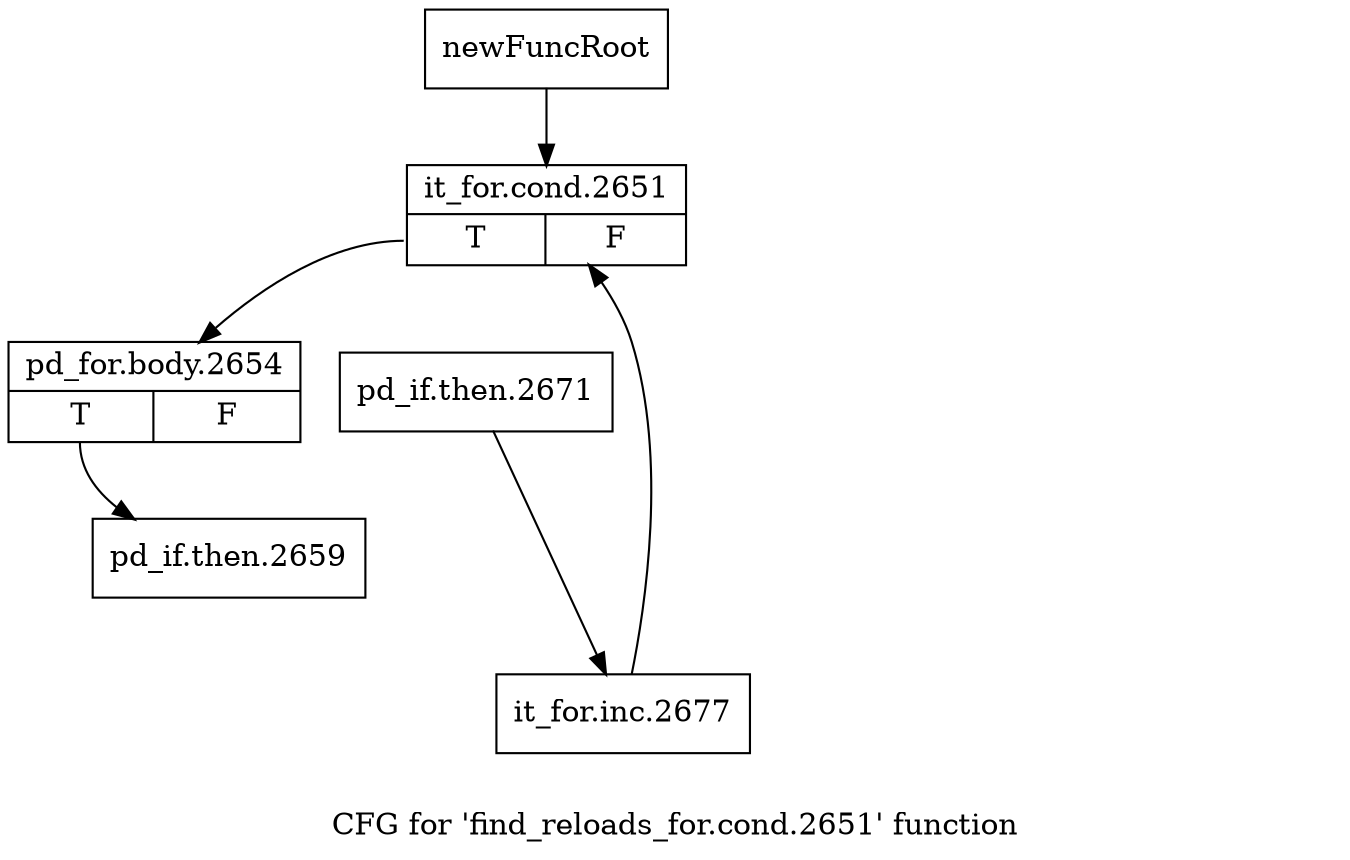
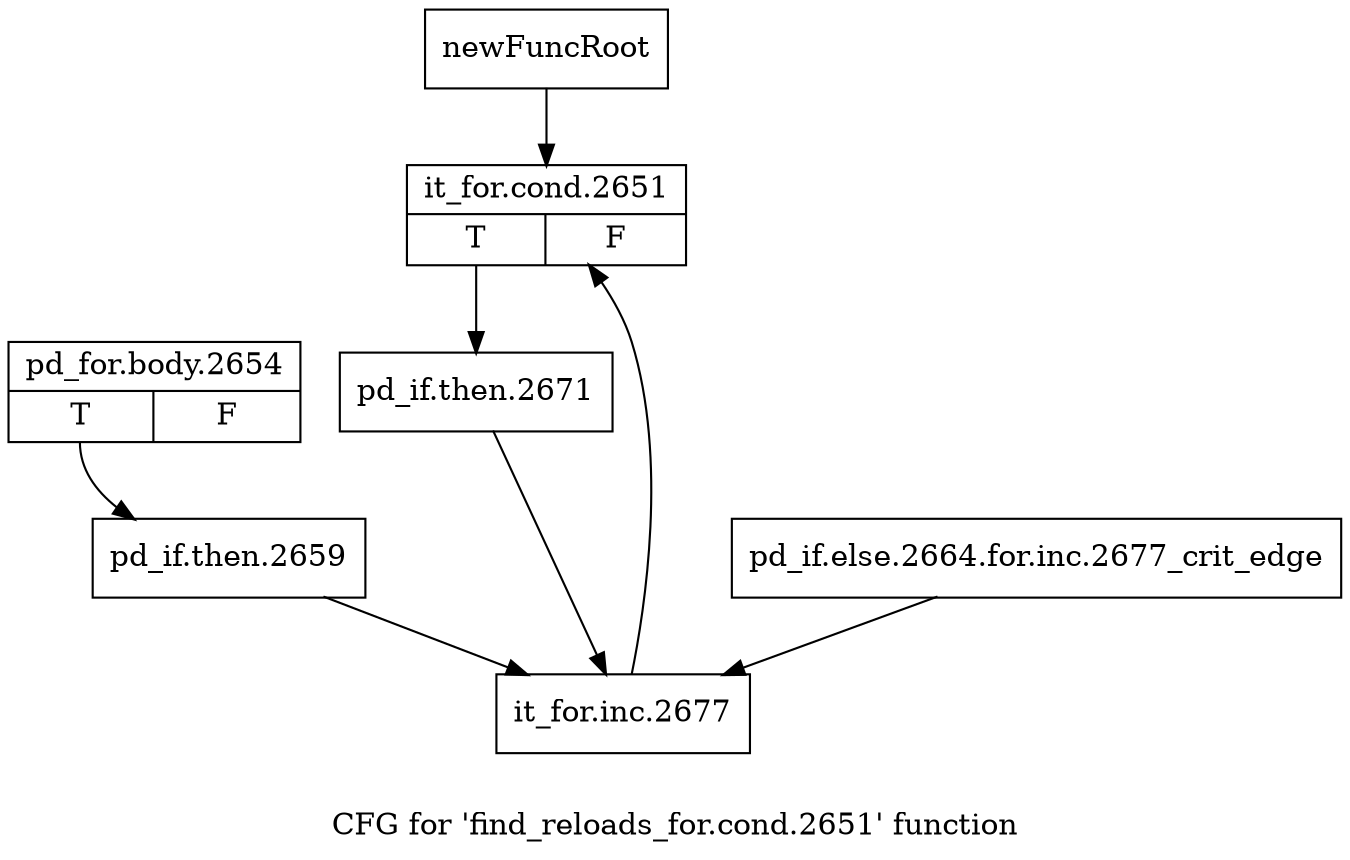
  digraph {
    label="CFG for 'find_reloads_for.cond.2651' function"
    node [shape=record]
    n1 [label="{newFuncRoot}"]
    n2 [label="{it_for.cond.2651|{<s0>T|<s1>F}}"]
    n3 [label="{pd_for.body.2654|{<s0>T|<s1>F}}"]
    n4 [label="{pd_if.then.2659}"]
    n5 [label="{it_for.inc.2677}"]
    n6 [label="{pd_if.then.2671}"]
+   n7 [label="{pd_if.else.2664.for.inc.2677_crit_edge}"]
    n1 -> n2
-   n2 -> n3 [tailport=s0]
+   n2 -> n6 [tailport=s0]
    n3 -> n4 [tailport=s0]
+   n4 -> n5
    n5 -> n2
    n6 -> n5
+   n7 -> n5
  }
